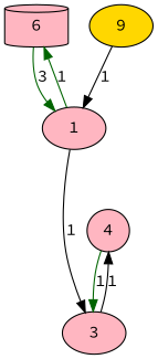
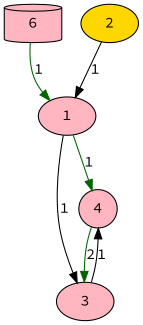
  digraph {
    fontname="Source Code Pro"
    node [color=black fillcolor=lightpink fontname="Source Code Pro" shape=ellipse style=filled]
    edge [color=darkgreen fontname="Source Code Pro"]
    n1 [label=6 shape=cylinder]
    n2 [label=1]
    n3 [label=3]
-   n4 [fillcolor=gold label=9]
+   n4 [fillcolor=gold label=2]
    n5 [label=4 shape=circle]
-   n1 -> n2 [label=3]
-   n2 -> n1 [label=1]
+   n1 -> n2 [label=1]
+   n2 -> n5 [label=1]
    n2 -> n3 [color=black label=1]
    n3 -> n5 [color=black label=1]
    n4 -> n2 [color=black label=1]
-   n5 -> n3 [label=1]
+   n5 -> n3 [label=2]
  }
